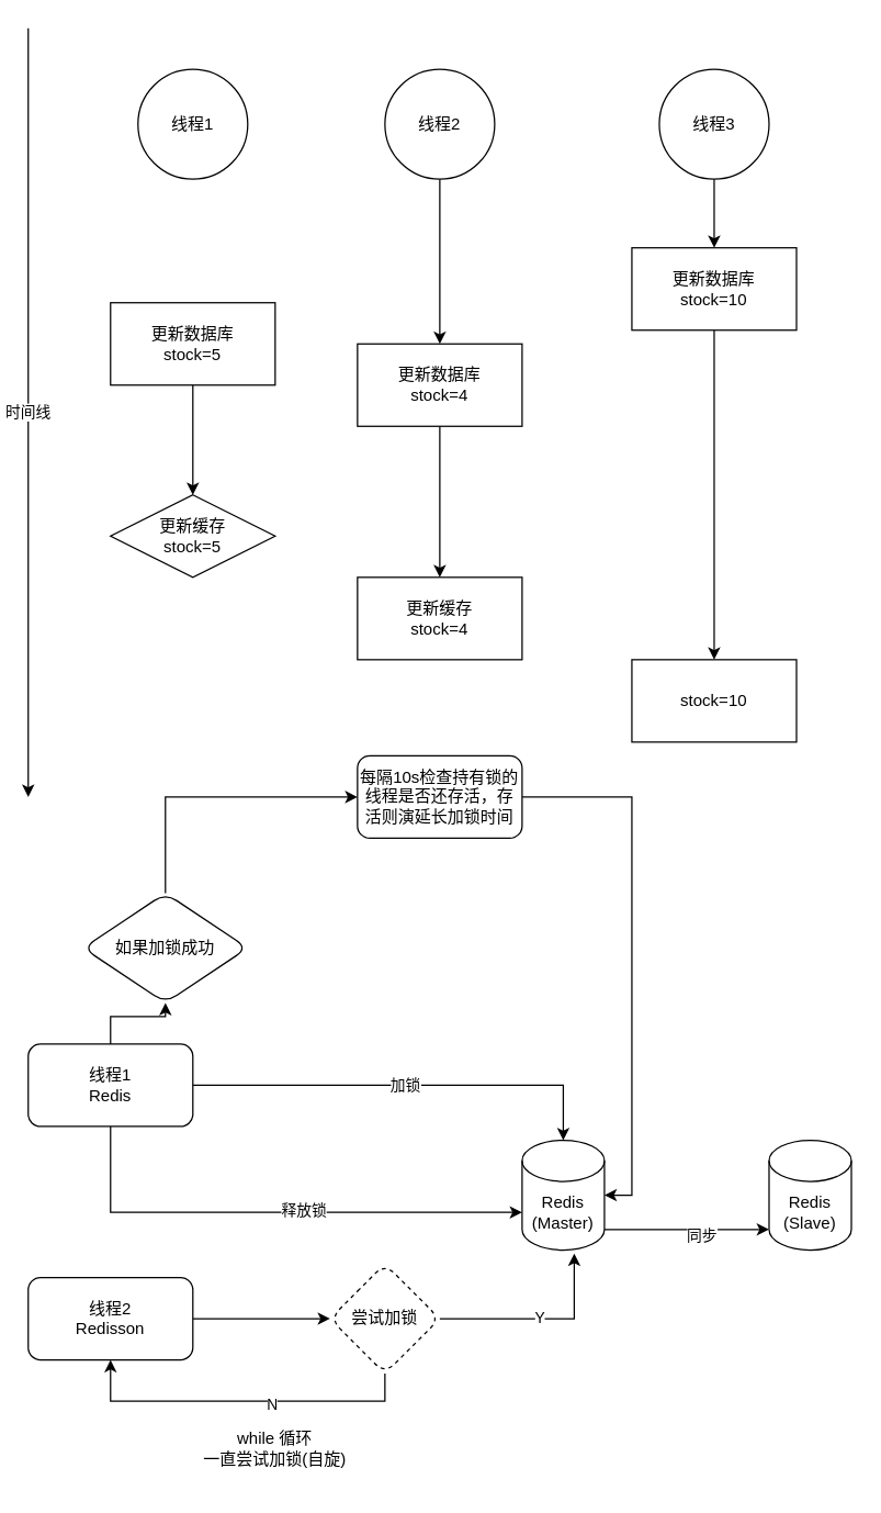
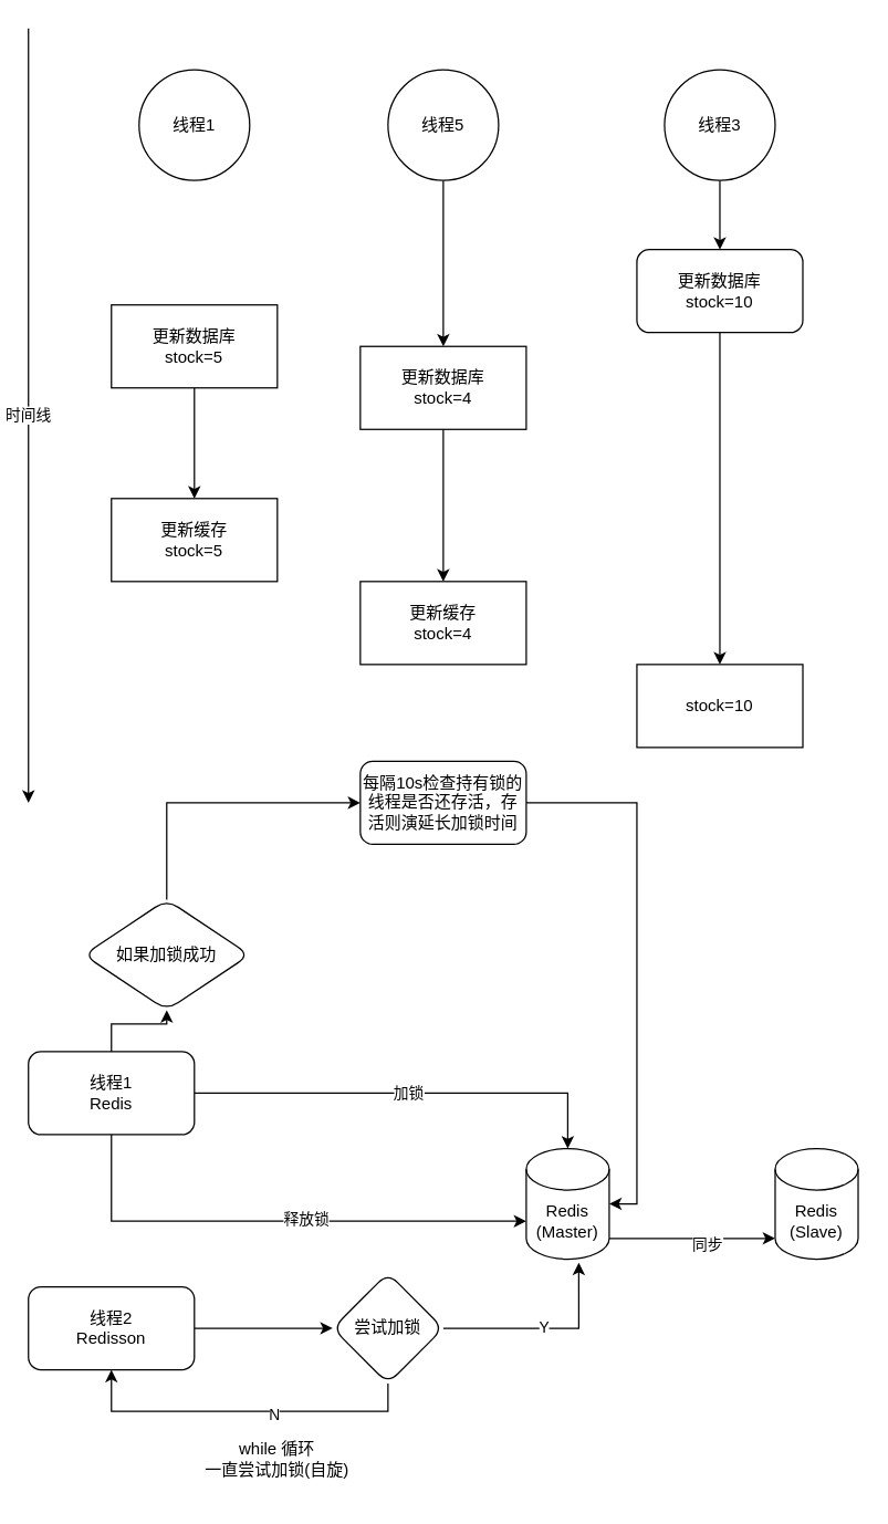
  <mxCell id="0" />
  <mxCell id="1" parent="0" />
  <mxCell id="2" value="线程1" style="ellipse;whiteSpace=wrap;html=1;aspect=fixed;" vertex="1" parent="1"><mxGeometry x="100" y="50" width="80" height="80" as="geometry" /></mxCell>
  <mxCell id="3" value="" style="edgeStyle=orthogonalEdgeStyle;rounded=0;orthogonalLoop=1;jettySize=auto;html=1;" edge="1" parent="1" source="4" target="12"><mxGeometry relative="1" as="geometry" /></mxCell>
- <mxCell id="4" value="线程2" style="ellipse;whiteSpace=wrap;html=1;aspect=fixed;" vertex="1" parent="1"><mxGeometry x="280" y="50" width="80" height="80" as="geometry" /></mxCell>
+ <mxCell id="4" value="线程5" style="ellipse;whiteSpace=wrap;html=1;aspect=fixed;" vertex="1" parent="1"><mxGeometry x="280" y="50" width="80" height="80" as="geometry" /></mxCell>
  <mxCell id="5" value="" style="edgeStyle=orthogonalEdgeStyle;rounded=0;orthogonalLoop=1;jettySize=auto;html=1;" edge="1" parent="1" source="6" target="15"><mxGeometry relative="1" as="geometry" /></mxCell>
  <mxCell id="6" value="线程3" style="ellipse;whiteSpace=wrap;html=1;aspect=fixed;" vertex="1" parent="1"><mxGeometry x="480" y="50" width="80" height="80" as="geometry" /></mxCell>
  <mxCell id="7" value="时间线&lt;br&gt;" style="endArrow=classic;html=1;rounded=0;" edge="1" parent="1"><mxGeometry width="50" height="50" relative="1" as="geometry"><mxPoint x="20" y="20" as="sourcePoint" /><mxPoint x="20" y="580" as="targetPoint" /></mxGeometry></mxCell>
  <mxCell id="8" value="" style="edgeStyle=orthogonalEdgeStyle;rounded=0;orthogonalLoop=1;jettySize=auto;html=1;" edge="1" parent="1" source="9" target="10"><mxGeometry relative="1" as="geometry" /></mxCell>
  <mxCell id="9" value="更新数据库&lt;br&gt;stock=5" style="whiteSpace=wrap;html=1;" vertex="1" parent="1"><mxGeometry x="80" y="220" width="120" height="60" as="geometry" /></mxCell>
- <mxCell id="10" value="更新缓存&lt;br&gt;stock=5" style="rhombus;whiteSpace=wrap;html=1;" vertex="1" parent="1"><mxGeometry x="80" y="360" width="120" height="60" as="geometry" /></mxCell>
+ <mxCell id="10" value="更新缓存&lt;br&gt;stock=5" style="whiteSpace=wrap;html=1;" vertex="1" parent="1"><mxGeometry x="80" y="360" width="120" height="60" as="geometry" /></mxCell>
  <mxCell id="11" value="" style="edgeStyle=orthogonalEdgeStyle;rounded=0;orthogonalLoop=1;jettySize=auto;html=1;" edge="1" parent="1" source="12" target="13"><mxGeometry relative="1" as="geometry" /></mxCell>
  <mxCell id="12" value="更新数据库&lt;br&gt;stock=4" style="whiteSpace=wrap;html=1;" vertex="1" parent="1"><mxGeometry x="260" y="250" width="120" height="60" as="geometry" /></mxCell>
  <mxCell id="13" value="更新缓存&lt;br&gt;stock=4" style="whiteSpace=wrap;html=1;" vertex="1" parent="1"><mxGeometry x="260" y="420" width="120" height="60" as="geometry" /></mxCell>
  <mxCell id="14" value="" style="edgeStyle=orthogonalEdgeStyle;rounded=0;orthogonalLoop=1;jettySize=auto;html=1;" edge="1" parent="1" source="15" target="16"><mxGeometry relative="1" as="geometry" /></mxCell>
- <mxCell id="15" value="更新数据库&lt;br&gt;stock=10" style="whiteSpace=wrap;html=1;" vertex="1" parent="1"><mxGeometry x="460" y="180" width="120" height="60" as="geometry" /></mxCell>
+ <mxCell id="15" value="更新数据库&lt;br&gt;stock=10" style="whiteSpace=wrap;html=1;rounded=1;" vertex="1" parent="1"><mxGeometry x="460" y="180" width="120" height="60" as="geometry" /></mxCell>
  <mxCell id="16" value="stock=10" style="whiteSpace=wrap;html=1;" vertex="1" parent="1"><mxGeometry x="460" y="480" width="120" height="60" as="geometry" /></mxCell>
  <mxCell id="17" value="加锁" style="edgeStyle=orthogonalEdgeStyle;rounded=0;orthogonalLoop=1;jettySize=auto;html=1;" edge="1" parent="1" source="21" target="26"><mxGeometry relative="1" as="geometry" /></mxCell>
  <mxCell id="18" style="edgeStyle=orthogonalEdgeStyle;rounded=0;orthogonalLoop=1;jettySize=auto;html=1;entryX=0;entryY=0;entryDx=0;entryDy=52.5;entryPerimeter=0;" edge="1" parent="1" source="21" target="26"><mxGeometry relative="1" as="geometry"><Array as="points"><mxPoint x="80" y="883" /></Array></mxGeometry></mxCell>
  <mxCell id="19" value="释放锁" style="edgeLabel;html=1;align=center;verticalAlign=middle;resizable=0;points=[];" vertex="1" connectable="0" parent="18"><mxGeometry x="0.112" y="2" relative="1" as="geometry"><mxPoint x="1" as="offset" /></mxGeometry></mxCell>
  <mxCell id="20" value="" style="edgeStyle=orthogonalEdgeStyle;rounded=0;orthogonalLoop=1;jettySize=auto;html=1;" edge="1" parent="1" source="21" target="33"><mxGeometry relative="1" as="geometry" /></mxCell>
  <mxCell id="21" value="线程1&lt;br&gt;Redis" style="rounded=1;whiteSpace=wrap;html=1;" vertex="1" parent="1"><mxGeometry x="20" y="760" width="120" height="60" as="geometry" /></mxCell>
  <mxCell id="22" value="" style="edgeStyle=orthogonalEdgeStyle;rounded=0;orthogonalLoop=1;jettySize=auto;html=1;" edge="1" parent="1" source="23" target="30"><mxGeometry relative="1" as="geometry" /></mxCell>
  <mxCell id="23" value="线程2&lt;br&gt;Redisson" style="rounded=1;whiteSpace=wrap;html=1;" vertex="1" parent="1"><mxGeometry x="20" y="930" width="120" height="60" as="geometry" /></mxCell>
  <mxCell id="24" style="edgeStyle=orthogonalEdgeStyle;rounded=0;orthogonalLoop=1;jettySize=auto;html=1;exitX=1;exitY=1;exitDx=0;exitDy=-15;exitPerimeter=0;entryX=0;entryY=1;entryDx=0;entryDy=-15;entryPerimeter=0;" edge="1" parent="1" source="26" target="36"><mxGeometry relative="1" as="geometry" /></mxCell>
  <mxCell id="25" value="同步" style="edgeLabel;html=1;align=center;verticalAlign=middle;resizable=0;points=[];" vertex="1" connectable="0" parent="24"><mxGeometry x="0.167" y="-3" relative="1" as="geometry"><mxPoint y="1" as="offset" /></mxGeometry></mxCell>
  <mxCell id="26" value="Redis&lt;br&gt;(Master)" style="shape=cylinder3;whiteSpace=wrap;html=1;boundedLbl=1;backgroundOutline=1;size=15;" vertex="1" parent="1"><mxGeometry x="380" y="830" width="60" height="80" as="geometry" /></mxCell>
  <mxCell id="27" value="Y" style="edgeStyle=orthogonalEdgeStyle;rounded=0;orthogonalLoop=1;jettySize=auto;html=1;entryX=0.633;entryY=1.031;entryDx=0;entryDy=0;entryPerimeter=0;" edge="1" parent="1" source="30" target="26"><mxGeometry relative="1" as="geometry" /></mxCell>
  <mxCell id="28" style="edgeStyle=orthogonalEdgeStyle;rounded=0;orthogonalLoop=1;jettySize=auto;html=1;entryX=0.5;entryY=1;entryDx=0;entryDy=0;" edge="1" parent="1" source="30" target="23"><mxGeometry relative="1" as="geometry"><Array as="points"><mxPoint x="280" y="1020" /><mxPoint x="80" y="1020" /></Array></mxGeometry></mxCell>
  <mxCell id="29" value="N" style="edgeLabel;html=1;align=center;verticalAlign=middle;resizable=0;points=[];" vertex="1" connectable="0" parent="28"><mxGeometry x="-0.176" y="2" relative="1" as="geometry"><mxPoint as="offset" /></mxGeometry></mxCell>
- <mxCell id="30" value="尝试加锁" style="rhombus;whiteSpace=wrap;html=1;rounded=1;dashed=1;" vertex="1" parent="1"><mxGeometry x="240" y="920" width="80" height="80" as="geometry" /></mxCell>
+ <mxCell id="30" value="尝试加锁" style="rhombus;whiteSpace=wrap;html=1;rounded=1;" vertex="1" parent="1"><mxGeometry x="240" y="920" width="80" height="80" as="geometry" /></mxCell>
  <mxCell id="31" value="while 循环&lt;br&gt;一直尝试加锁(自旋)" style="text;html=1;strokeColor=none;fillColor=none;align=center;verticalAlign=middle;whiteSpace=wrap;rounded=0;" vertex="1" parent="1"><mxGeometry x="130" y="1030" width="140" height="50" as="geometry" /></mxCell>
  <mxCell id="32" value="" style="edgeStyle=orthogonalEdgeStyle;rounded=0;orthogonalLoop=1;jettySize=auto;html=1;entryX=0;entryY=0.5;entryDx=0;entryDy=0;" edge="1" parent="1" source="33" target="35"><mxGeometry relative="1" as="geometry"><Array as="points"><mxPoint x="120" y="580" /></Array></mxGeometry></mxCell>
  <mxCell id="33" value="如果加锁成功" style="rhombus;whiteSpace=wrap;html=1;rounded=1;" vertex="1" parent="1"><mxGeometry x="60" y="650" width="120" height="80" as="geometry" /></mxCell>
  <mxCell id="34" style="edgeStyle=orthogonalEdgeStyle;rounded=0;orthogonalLoop=1;jettySize=auto;html=1;entryX=1;entryY=0.5;entryDx=0;entryDy=0;entryPerimeter=0;" edge="1" parent="1" source="35" target="26"><mxGeometry relative="1" as="geometry"><Array as="points"><mxPoint x="460" y="580" /><mxPoint x="460" y="870" /></Array></mxGeometry></mxCell>
  <mxCell id="35" value="每隔10s检查持有锁的线程是否还存活，存活则演延长加锁时间" style="whiteSpace=wrap;html=1;rounded=1;" vertex="1" parent="1"><mxGeometry x="260" y="550" width="120" height="60" as="geometry" /></mxCell>
  <mxCell id="36" value="Redis&lt;br&gt;(Slave)" style="shape=cylinder3;whiteSpace=wrap;html=1;boundedLbl=1;backgroundOutline=1;size=15;" vertex="1" parent="1"><mxGeometry x="560" y="830" width="60" height="80" as="geometry" /></mxCell>
